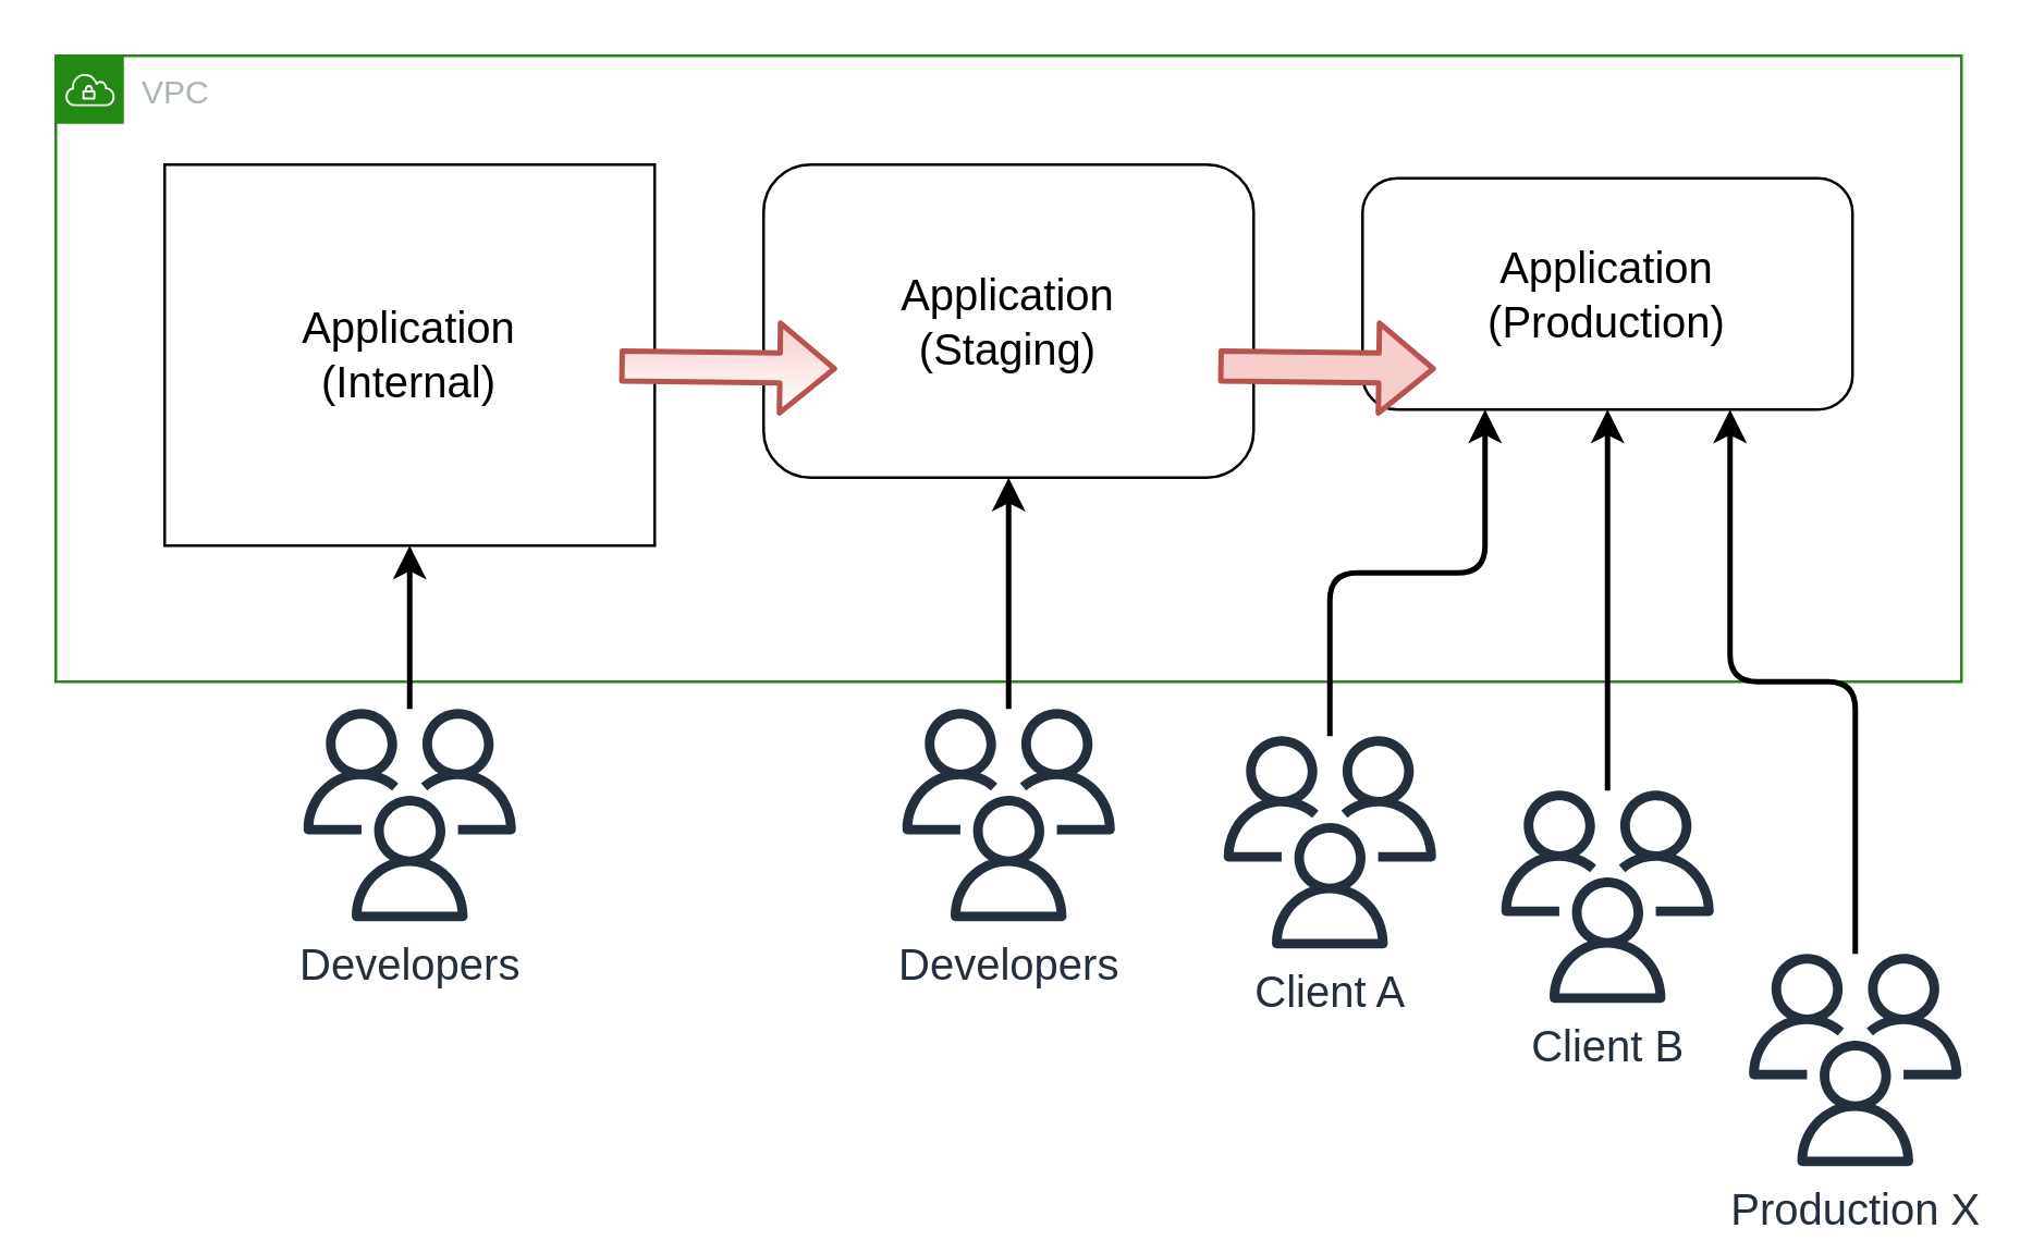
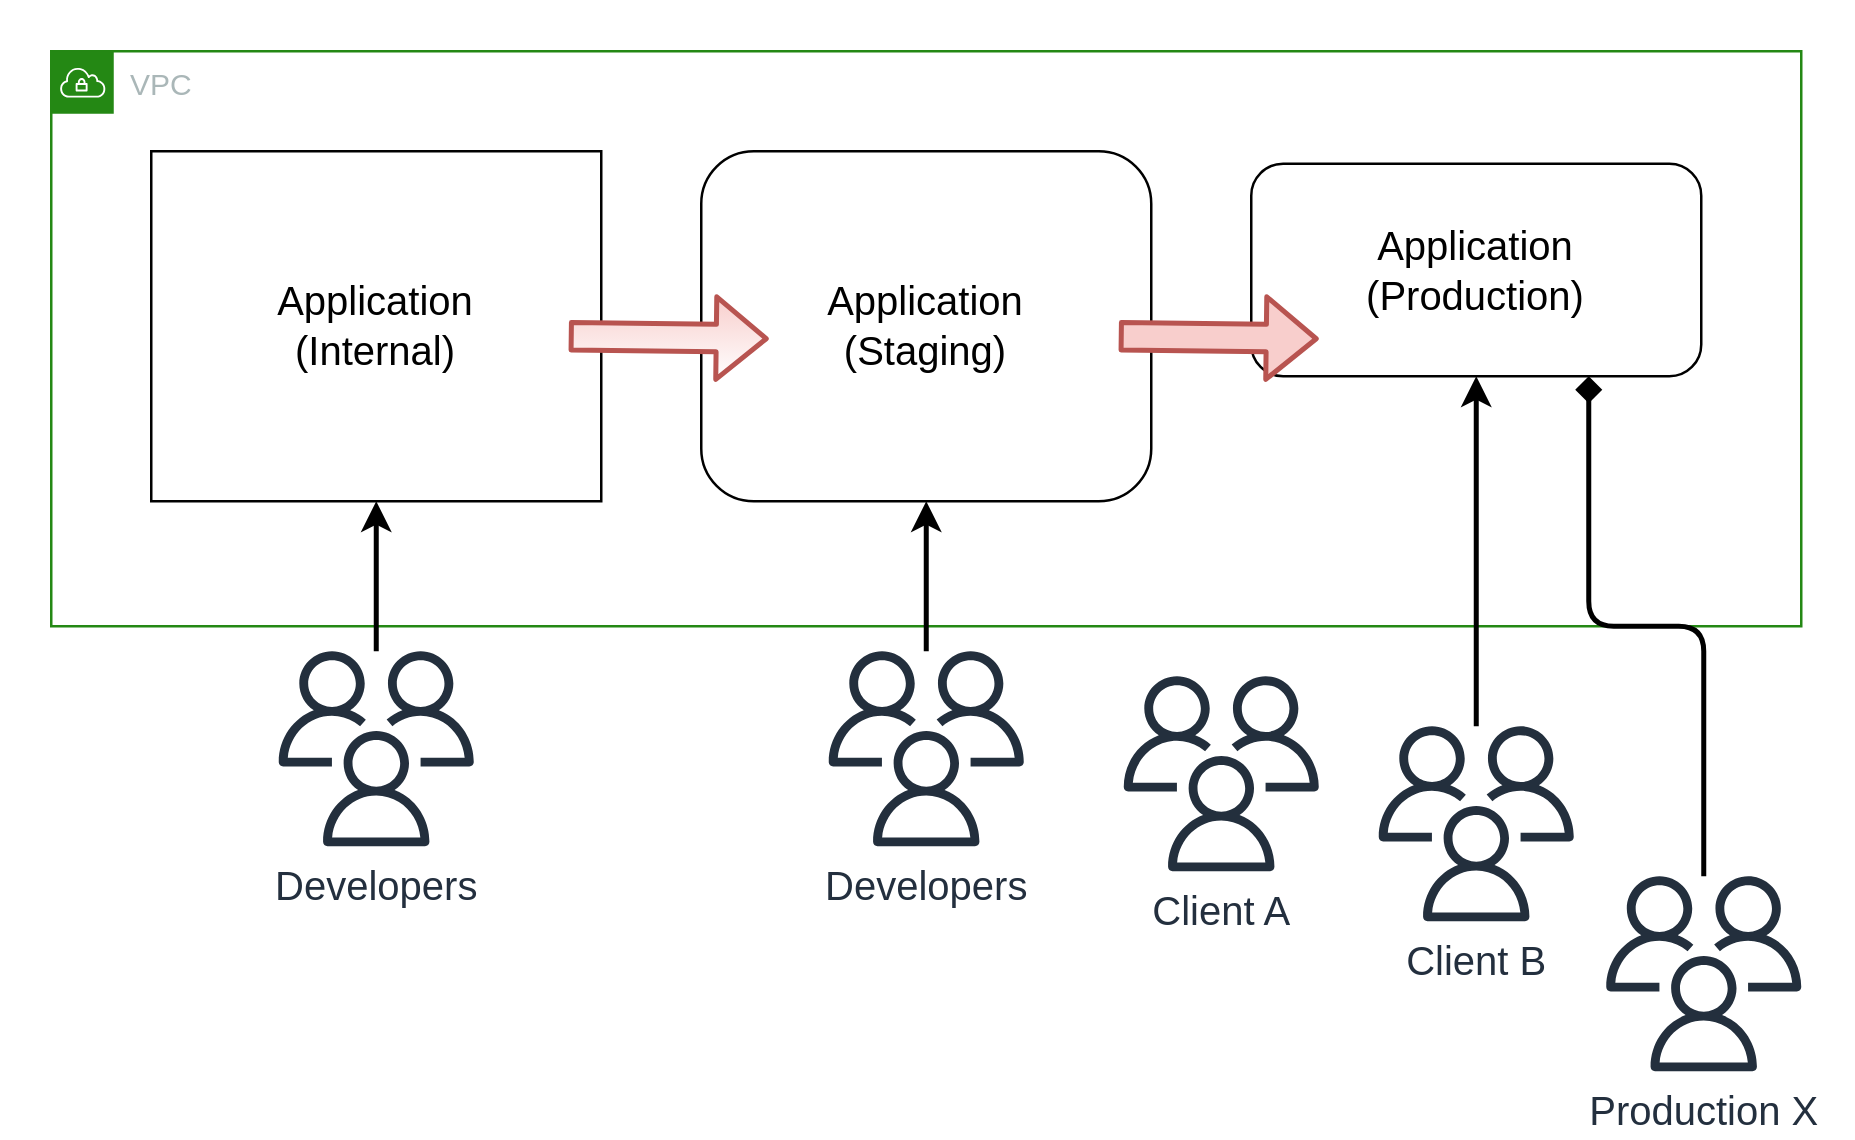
  <mxCell id="0" />
  <mxCell id="1" parent="0" />
  <mxCell id="2" value="VPC" style="points=[[0,0],[0.25,0],[0.5,0],[0.75,0],[1,0],[1,0.25],[1,0.5],[1,0.75],[1,1],[0.75,1],[0.5,1],[0.25,1],[0,1],[0,0.75],[0,0.5],[0,0.25]];outlineConnect=0;gradientColor=none;html=1;whiteSpace=wrap;fontSize=12;fontStyle=0;container=1;pointerEvents=0;collapsible=0;recursiveResize=0;shape=mxgraph.aws4.group;grIcon=mxgraph.aws4.group_vpc;strokeColor=#248814;fillColor=none;verticalAlign=top;align=left;spacingLeft=30;fontColor=#AAB7B8;dashed=0;" parent="1" vertex="1"><mxGeometry x="20" y="20" width="700" height="230" as="geometry" /></mxCell>
  <mxCell id="3" value="Application&lt;br&gt;(Internal)" style="whiteSpace=wrap;html=1;fontSize=16;rounded=0;" parent="2" vertex="1"><mxGeometry x="40" y="40" width="180" height="140" as="geometry" /></mxCell>
- <mxCell id="4" value="Application&lt;br&gt;(Staging)" style="rounded=1;whiteSpace=wrap;html=1;fontSize=16;" parent="2" vertex="1"><mxGeometry x="260" y="40" width="180" height="115" as="geometry" /></mxCell>
+ <mxCell id="4" value="Application&lt;br&gt;(Staging)" style="rounded=1;whiteSpace=wrap;html=1;fontSize=16;" parent="2" vertex="1"><mxGeometry x="260" y="40" width="180" height="140" as="geometry" /></mxCell>
  <mxCell id="5" value="" style="shape=flexArrow;endArrow=none;html=1;strokeWidth=2;fillColor=#f8cecc;strokeColor=#b85450;gradientColor=#ffffff;startArrow=block;endFill=0;" parent="2" edge="1"><mxGeometry width="50" height="50" relative="1" as="geometry"><mxPoint x="287" y="115" as="sourcePoint" /><mxPoint x="207" y="114" as="targetPoint" /></mxGeometry></mxCell>
  <mxCell id="6" value="Application&lt;br&gt;(Production)" style="rounded=1;whiteSpace=wrap;html=1;fontSize=16;" parent="2" vertex="1"><mxGeometry x="480" y="45" width="180" height="85" as="geometry" /></mxCell>
  <mxCell id="7" value="" style="shape=flexArrow;endArrow=none;html=1;strokeWidth=2;fillColor=#f8cecc;strokeColor=#b85450;startArrow=block;endFill=0;" parent="2" edge="1"><mxGeometry width="50" height="50" relative="1" as="geometry"><mxPoint x="507" y="115" as="sourcePoint" /><mxPoint x="427" y="114" as="targetPoint" /></mxGeometry></mxCell>
- <mxCell id="8" style="edgeStyle=orthogonalEdgeStyle;html=1;entryX=0.25;entryY=1;entryDx=0;entryDy=0;strokeWidth=2;" parent="1" source="9" target="6" edge="1"><mxGeometry relative="1" as="geometry" /></mxCell>
  <mxCell id="9" value="&lt;font style=&quot;font-size: 16px&quot;&gt;Client A&lt;/font&gt;" style="sketch=0;outlineConnect=0;fontColor=#232F3E;gradientColor=none;fillColor=#232F3D;strokeColor=none;dashed=0;verticalLabelPosition=bottom;verticalAlign=top;align=center;html=1;fontSize=12;fontStyle=0;aspect=fixed;pointerEvents=1;shape=mxgraph.aws4.users;" parent="1" vertex="1"><mxGeometry x="449" y="270" width="78" height="78" as="geometry" /></mxCell>
  <mxCell id="10" style="edgeStyle=orthogonalEdgeStyle;html=1;entryX=0.5;entryY=1;entryDx=0;entryDy=0;strokeWidth=2;" parent="1" source="11" target="6" edge="1"><mxGeometry relative="1" as="geometry" /></mxCell>
  <mxCell id="11" value="&lt;font style=&quot;font-size: 16px&quot;&gt;Client B&lt;/font&gt;" style="sketch=0;outlineConnect=0;fontColor=#232F3E;gradientColor=none;fillColor=#232F3D;strokeColor=none;dashed=0;verticalLabelPosition=bottom;verticalAlign=top;align=center;html=1;fontSize=12;fontStyle=0;aspect=fixed;pointerEvents=1;shape=mxgraph.aws4.users;" parent="1" vertex="1"><mxGeometry x="551" y="290" width="78" height="78" as="geometry" /></mxCell>
- <mxCell id="12" style="edgeStyle=orthogonalEdgeStyle;html=1;entryX=0.75;entryY=1;entryDx=0;entryDy=0;strokeWidth=2;" parent="1" source="13" target="6" edge="1"><mxGeometry relative="1" as="geometry" /></mxCell>
+ <mxCell id="12" style="edgeStyle=orthogonalEdgeStyle;html=1;entryX=0.75;entryY=1;entryDx=0;entryDy=0;strokeWidth=2;endArrow=diamond;" parent="1" source="13" target="6" edge="1"><mxGeometry relative="1" as="geometry" /></mxCell>
  <mxCell id="13" value="&lt;font style=&quot;font-size: 16px&quot;&gt;Production X&lt;/font&gt;" style="sketch=0;outlineConnect=0;fontColor=#232F3E;gradientColor=none;fillColor=#232F3D;strokeColor=none;dashed=0;verticalLabelPosition=bottom;verticalAlign=top;align=center;html=1;fontSize=12;fontStyle=0;aspect=fixed;pointerEvents=1;shape=mxgraph.aws4.users;" parent="1" vertex="1"><mxGeometry x="642" y="350" width="78" height="78" as="geometry" /></mxCell>
  <mxCell id="14" style="edgeStyle=orthogonalEdgeStyle;html=1;entryX=0.5;entryY=1;entryDx=0;entryDy=0;strokeWidth=2;" parent="1" source="15" target="4" edge="1"><mxGeometry relative="1" as="geometry" /></mxCell>
  <mxCell id="15" value="&lt;font style=&quot;font-size: 16px&quot;&gt;Developers&lt;/font&gt;" style="sketch=0;outlineConnect=0;fontColor=#232F3E;gradientColor=none;fillColor=#232F3D;strokeColor=none;dashed=0;verticalLabelPosition=bottom;verticalAlign=top;align=center;html=1;fontSize=12;fontStyle=0;aspect=fixed;pointerEvents=1;shape=mxgraph.aws4.users;" parent="1" vertex="1"><mxGeometry x="331" y="260" width="78" height="78" as="geometry" /></mxCell>
  <mxCell id="16" style="edgeStyle=orthogonalEdgeStyle;html=1;entryX=0.5;entryY=1;entryDx=0;entryDy=0;strokeWidth=2;" parent="1" source="17" target="3" edge="1"><mxGeometry relative="1" as="geometry" /></mxCell>
  <mxCell id="17" value="&lt;font style=&quot;font-size: 16px&quot;&gt;Developers&lt;/font&gt;" style="sketch=0;outlineConnect=0;fontColor=#232F3E;gradientColor=none;fillColor=#232F3D;strokeColor=none;dashed=0;verticalLabelPosition=bottom;verticalAlign=top;align=center;html=1;fontSize=12;fontStyle=0;aspect=fixed;pointerEvents=1;shape=mxgraph.aws4.users;" parent="1" vertex="1"><mxGeometry x="111" y="260" width="78" height="78" as="geometry" /></mxCell>
